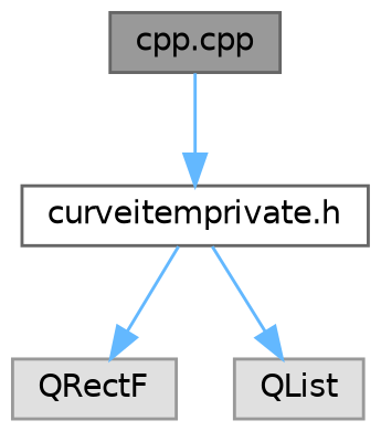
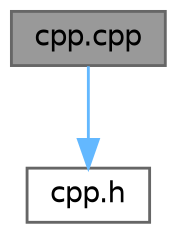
  digraph {
    node [color=grey60 fillcolor="#E0E0E0" fontname=Helvetica fontsize=10 shape=box style=filled]
    edge [color=steelblue1 fontname=Helvetica fontsize=10 labelfontname=Helvetica labelfontsize=10 style=solid]
    n1 [color=gray40 fillcolor=grey60 fontcolor=black height=0.2 label="cpp.cpp" width=0.4]
-   n2 [color=grey40 fillcolor=white height=0.2 label="curveitemprivate.h" width=0.4]
-   n3 [height=0.2 label=QRectF width=0.4]
-   n4 [height=0.2 label=QList width=0.4]
+   n2 [color=grey40 fillcolor=white height=0.2 label="cpp.h" width=0.4]
    n1 -> n2
-   n2 -> n3
-   n2 -> n4
  }
